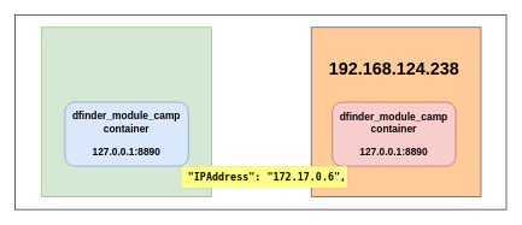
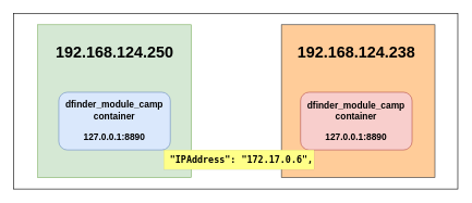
  <mxCell id="0" />
  <mxCell id="1" parent="0" />
  <mxCell id="2" value="" style="group" vertex="1" connectable="0" parent="1"><mxGeometry x="20" y="20" width="680" height="270" as="geometry" /></mxCell>
  <mxCell id="3" value="" style="rounded=0;whiteSpace=wrap;html=1;container=1;" vertex="1" parent="2"><mxGeometry width="680" height="270" as="geometry" /></mxCell>
  <mxCell id="4" value="" style="whiteSpace=wrap;html=1;aspect=fixed;fontSize=14;fillColor=#ffcc99;strokeColor=#36393d;container=1;" vertex="1" parent="2"><mxGeometry x="410" y="17.5" width="235" height="235" as="geometry" /></mxCell>
  <mxCell id="5" value="" style="whiteSpace=wrap;html=1;aspect=fixed;fontSize=14;fillColor=#d5e8d4;strokeColor=#82b366;container=1;" vertex="1" parent="2"><mxGeometry x="37.13" y="17.5" width="235" height="235" as="geometry" /></mxCell>
- <mxCell id="7" value="&lt;h1&gt;192.168.124.238&lt;/h1&gt;" style="text;html=1;strokeColor=none;fillColor=none;spacing=5;spacingTop=-20;whiteSpace=wrap;overflow=hidden;rounded=0;" vertex="1" parent="2"><mxGeometry x="429.63" y="55" width="190" height="40" as="geometry" /></mxCell>
+ <mxCell id="6" value="&lt;h1&gt;192.168.124.250&lt;/h1&gt;" style="text;html=1;strokeColor=none;fillColor=none;spacing=5;spacingTop=-20;whiteSpace=wrap;overflow=hidden;rounded=0;" vertex="1" parent="2"><mxGeometry x="59.63" y="40" width="190" height="40" as="geometry" /></mxCell>
+ <mxCell id="7" value="&lt;h1&gt;192.168.124.238&lt;/h1&gt;" style="text;html=1;strokeColor=none;fillColor=none;spacing=5;spacingTop=-20;whiteSpace=wrap;overflow=hidden;rounded=0;" vertex="1" parent="2"><mxGeometry x="429.63" y="40" width="190" height="40" as="geometry" /></mxCell>
  <mxCell id="8" value="&lt;font style=&quot;&quot;&gt;&lt;b style=&quot;font-size: 14px;&quot;&gt;dfinder_module_camp&lt;/b&gt;&lt;br&gt;&lt;b style=&quot;font-size: 14px;&quot;&gt;container&lt;/b&gt;&lt;br&gt;&lt;span style=&quot;font-size: 14px;&quot;&gt;&lt;b&gt;&lt;br&gt;127.0.0.1:8890&lt;/b&gt;&lt;/span&gt;&lt;br&gt;&lt;/font&gt;" style="rounded=1;whiteSpace=wrap;html=1;fillColor=#dae8fc;strokeColor=#6c8ebf;" vertex="1" parent="2"><mxGeometry x="69.25" y="121.25" width="170.75" height="88.75" as="geometry" /></mxCell>
  <mxCell id="9" value="&lt;font style=&quot;&quot;&gt;&lt;b style=&quot;font-size: 14px;&quot;&gt;dfinder_module_camp&lt;/b&gt;&lt;br&gt;&lt;b style=&quot;font-size: 14px;&quot;&gt;container&lt;/b&gt;&lt;br&gt;&lt;br&gt;&lt;span style=&quot;font-size: 14px;&quot;&gt;&lt;b&gt;127.0.0.1:8890&lt;/b&gt;&lt;/span&gt;&lt;br&gt;&lt;/font&gt;" style="rounded=1;whiteSpace=wrap;html=1;fillColor=#f8cecc;strokeColor=#b85450;" vertex="1" parent="2"><mxGeometry x="439.26" y="121.25" width="170.75" height="88.75" as="geometry" /></mxCell>
  <mxCell id="10" value="&lt;code&gt;&lt;b&gt;&amp;nbsp;&quot;IPAddress&quot;: &quot;172.17.0.6&quot;,&lt;/b&gt;&lt;/code&gt;" style="text;html=1;align=center;verticalAlign=middle;whiteSpace=wrap;rounded=0;fontSize=14;fillColor=#ffff88;strokeColor=#36393d;strokeWidth=0;fillStyle=auto;" vertex="1" parent="2"><mxGeometry x="230" y="210" width="230" height="30" as="geometry" /></mxCell>
